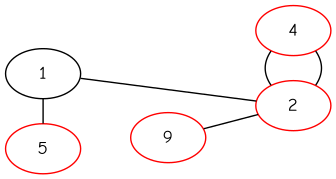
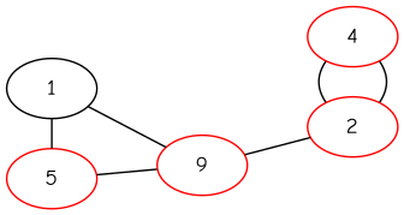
  graph {
    fontname="Comic Neue"
    rankdir=LR
    node [fontname="Comic Neue" color=red]
    edge [fontname="Comic Neue"]
    1 [color=""]
    5
    2
    4
    n5 [label=9]
    subgraph sub_1 {
      rank=same
      1
      5
    }
    subgraph sub_2 {
      rank=same
      2
      4
    }
    1 -- 5
-   1 -- 2
+   1 -- n5
+   5 -- n5
    2 -- 4
    4 -- 2
    n5 -- 2
  }
